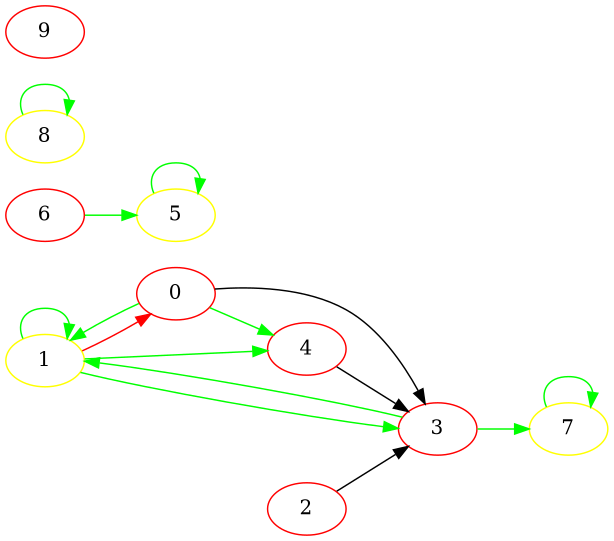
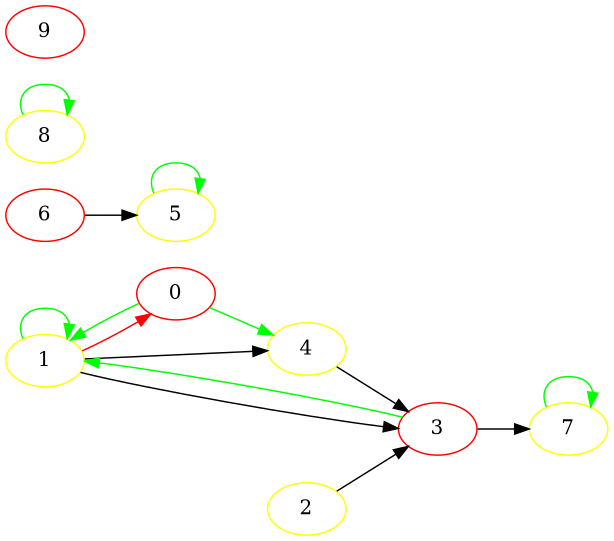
  digraph {
    fontname="DejaVu Serif"
    rankdir=LR
    node [color=red fontname="DejaVu Serif"]
    edge [color=green fontname="DejaVu Serif"]
    1 [color=yellow]
    0
    3
-   4
-   2
+   4 [color=yellow]
+   2 [color=yellow]
    7 [color=yellow]
    5 [color=yellow]
    6
    8 [color=yellow]
    9
    1 -> 1
    1 -> 0 [color=red]
-   1 -> 3
-   1 -> 4
+   1 -> 3 [color=black]
+   1 -> 4 [color=black]
    0 -> 1
-   0 -> 3 [color=black]
    0 -> 4
    3 -> 1
-   3 -> 7
+   3 -> 7 [color=black]
    4 -> 3 [color=black]
    2 -> 3 [color=black]
    7 -> 7
    5 -> 5
-   6 -> 5
+   6 -> 5 [color=black]
    8 -> 8
  }
